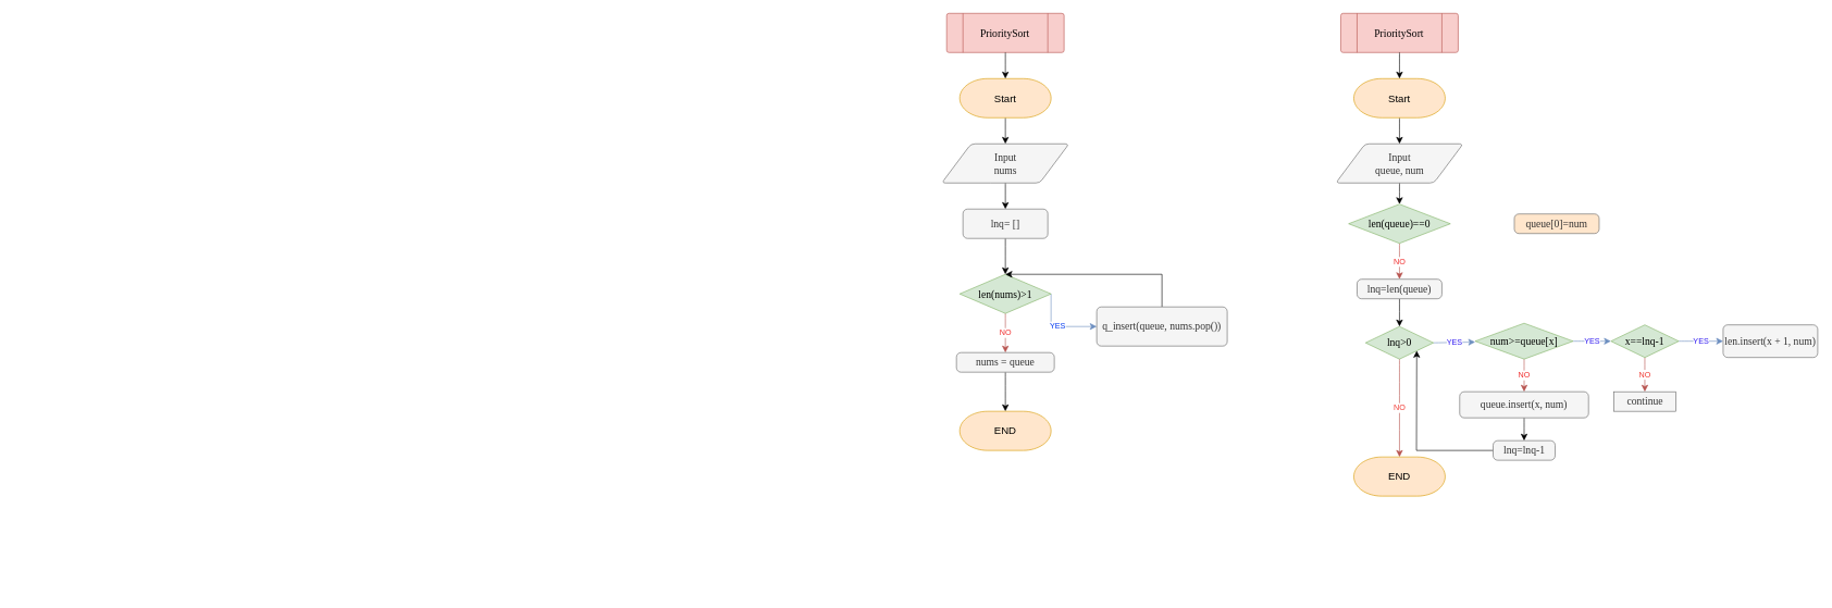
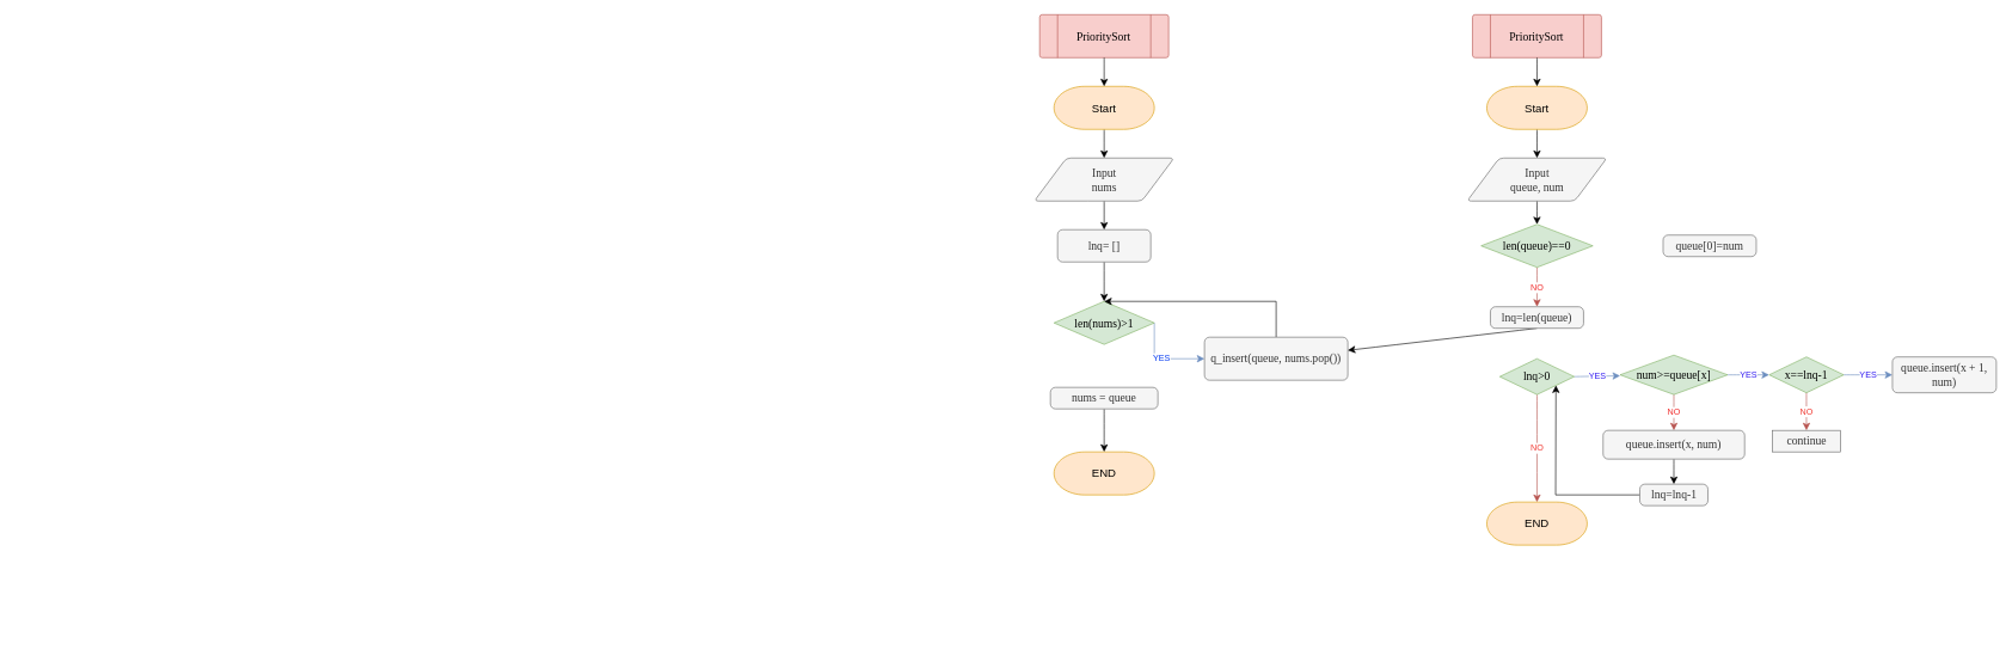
  <mxCell id="0" />
  <mxCell id="1" parent="0" />
  <mxCell id="2" style="edgeStyle=none;curved=1;rounded=1;orthogonalLoop=1;jettySize=auto;html=1;exitX=0.5;exitY=1;exitDx=0;exitDy=0;entryX=1;entryY=0.5;entryDx=0;entryDy=0;strokeWidth=1;fontFamily=Lucida Console;fontSize=12;fontColor=#F0F0F0;startSize=8;endSize=8;" parent="1" edge="1"><mxGeometry relative="1" as="geometry"><Array as="points"><mxPoint x="260" y="910" /><mxPoint x="170" y="320" /></Array><mxPoint x="20" y="740" as="sourcePoint" /></mxGeometry></mxCell>
  <mxCell id="3" value="" style="group" parent="1" vertex="1" connectable="0"><mxGeometry x="1450" y="20" width="180" height="60" as="geometry" /></mxCell>
  <mxCell id="4" value="" style="verticalLabelPosition=bottom;verticalAlign=top;html=1;shape=process;whiteSpace=wrap;rounded=1;size=0.14;arcSize=6;strokeWidth=1;fontFamily=Lucida Console;fontSize=16;fillColor=#f8cecc;strokeColor=#b85450;" parent="3" vertex="1"><mxGeometry width="180" height="60" as="geometry" /></mxCell>
  <mxCell id="5" value="PrioritySort" style="text;strokeColor=none;fillColor=none;html=1;align=center;verticalAlign=middle;whiteSpace=wrap;rounded=0;fontSize=16;fontFamily=Lucida Console;fontColor=#000000;" parent="3" vertex="1"><mxGeometry x="51.429" y="15" width="77.143" height="30" as="geometry" /></mxCell>
  <mxCell id="6" style="edgeStyle=none;curved=1;rounded=0;orthogonalLoop=1;jettySize=auto;html=1;exitX=0.5;exitY=1;exitDx=0;exitDy=0;exitPerimeter=0;fontSize=12;startSize=8;endSize=8;" parent="1" source="7" target="9" edge="1"><mxGeometry relative="1" as="geometry" /></mxCell>
  <mxCell id="7" value="Start" style="strokeWidth=1;html=1;shape=mxgraph.flowchart.terminator;whiteSpace=wrap;fontSize=16;rounded=1;fillColor=#ffe6cc;strokeColor=#d79b00;" parent="1" vertex="1"><mxGeometry x="1470" y="120" width="140" height="60" as="geometry" /></mxCell>
  <mxCell id="8" style="edgeStyle=none;curved=1;rounded=0;orthogonalLoop=1;jettySize=auto;html=1;exitX=0.5;exitY=1;exitDx=0;exitDy=0;fontSize=12;startSize=8;endSize=8;" parent="1" source="9" target="12" edge="1"><mxGeometry relative="1" as="geometry" /></mxCell>
  <mxCell id="9" value="Input&lt;br&gt;nums" style="shape=parallelogram;html=1;strokeWidth=1;perimeter=parallelogramPerimeter;whiteSpace=wrap;rounded=1;arcSize=12;size=0.23;fontFamily=Lucida Console;fontSize=16;fillColor=#f5f5f5;strokeColor=#666666;fontColor=#333333;" parent="1" vertex="1"><mxGeometry x="1442.5" y="220" width="195" height="60" as="geometry" /></mxCell>
  <mxCell id="10" style="edgeStyle=none;curved=1;rounded=0;orthogonalLoop=1;jettySize=auto;html=1;exitX=0.5;exitY=1;exitDx=0;exitDy=0;fontSize=12;startSize=8;endSize=8;" parent="1" source="4" target="7" edge="1"><mxGeometry relative="1" as="geometry" /></mxCell>
  <mxCell id="11" style="edgeStyle=none;curved=1;rounded=0;orthogonalLoop=1;jettySize=auto;html=1;exitX=0.5;exitY=1;exitDx=0;exitDy=0;fontSize=12;startSize=8;endSize=8;" parent="1" source="12" target="15" edge="1"><mxGeometry relative="1" as="geometry" /></mxCell>
  <mxCell id="12" value="&lt;div&gt;&lt;div&gt;lnq= []&lt;/div&gt;&lt;/div&gt;" style="rounded=1;whiteSpace=wrap;html=1;absoluteArcSize=1;arcSize=14;strokeWidth=1;fontFamily=Lucida Console;fontSize=16;fillColor=#f5f5f5;strokeColor=#666666;fontColor=#333333;" parent="1" vertex="1"><mxGeometry x="1475" y="320" width="130" height="45" as="geometry" /></mxCell>
  <mxCell id="13" value="YES" style="edgeStyle=none;rounded=0;orthogonalLoop=1;jettySize=auto;html=1;exitX=1;exitY=0.5;exitDx=0;exitDy=0;exitPerimeter=0;fontSize=12;startSize=8;endSize=8;fillColor=#dae8fc;strokeColor=#6c8ebf;fontColor=#0038F0;entryX=0;entryY=0.5;entryDx=0;entryDy=0;" parent="1" source="15" target="17" edge="1"><mxGeometry x="-0.0" relative="1" as="geometry"><Array as="points"><mxPoint x="1610" y="500" /></Array><mxPoint as="offset" /></mxGeometry></mxCell>
- <mxCell id="14" value="NO" style="edgeStyle=none;curved=1;rounded=0;orthogonalLoop=1;jettySize=auto;html=1;exitX=0.5;exitY=1;exitDx=0;exitDy=0;exitPerimeter=0;fontSize=12;startSize=8;endSize=8;fontColor=#F02B2B;fillColor=#f8cecc;strokeColor=#b85450;" parent="1" source="15" target="19" edge="1"><mxGeometry relative="1" as="geometry" /></mxCell>
  <mxCell id="15" value="&lt;div&gt;len(nums)&amp;gt;1&lt;/div&gt;" style="strokeWidth=1;html=1;shape=mxgraph.flowchart.decision;whiteSpace=wrap;rounded=1;fontSize=16;fontFamily=Lucida Console;fillColor=#d5e8d4;strokeColor=#82b366;" parent="1" vertex="1"><mxGeometry x="1470" y="420" width="140" height="60" as="geometry" /></mxCell>
  <mxCell id="16" style="edgeStyle=none;rounded=0;orthogonalLoop=1;jettySize=auto;html=1;exitX=0.5;exitY=0;exitDx=0;exitDy=0;entryX=0.5;entryY=0;entryDx=0;entryDy=0;entryPerimeter=0;fontSize=12;startSize=8;endSize=8;" parent="1" source="17" target="15" edge="1"><mxGeometry relative="1" as="geometry"><Array as="points"><mxPoint x="1780" y="420" /></Array></mxGeometry></mxCell>
  <mxCell id="17" value="&lt;div&gt;q_insert(queue, nums.pop())&lt;/div&gt;" style="rounded=1;whiteSpace=wrap;html=1;absoluteArcSize=1;arcSize=14;strokeWidth=1;fontFamily=Lucida Console;fontSize=16;fillColor=#f5f5f5;strokeColor=#666666;fontColor=#333333;" parent="1" vertex="1"><mxGeometry x="1680" y="470" width="200" height="60" as="geometry" /></mxCell>
  <mxCell id="18" style="edgeStyle=none;curved=1;rounded=0;orthogonalLoop=1;jettySize=auto;html=1;exitX=0.5;exitY=1;exitDx=0;exitDy=0;fontSize=12;startSize=8;endSize=8;" parent="1" source="19" target="49" edge="1"><mxGeometry relative="1" as="geometry" /></mxCell>
  <mxCell id="19" value="&lt;div&gt;nums = queue&lt;/div&gt;" style="rounded=1;whiteSpace=wrap;html=1;absoluteArcSize=1;arcSize=14;strokeWidth=1;fontFamily=Lucida Console;fontSize=16;fillColor=#f5f5f5;strokeColor=#666666;fontColor=#333333;" parent="1" vertex="1"><mxGeometry x="1465" y="540" width="150" height="30" as="geometry" /></mxCell>
  <mxCell id="20" value="" style="group" parent="1" vertex="1" connectable="0"><mxGeometry x="2054" y="20" width="180" height="60" as="geometry" /></mxCell>
  <mxCell id="21" value="" style="verticalLabelPosition=bottom;verticalAlign=top;html=1;shape=process;whiteSpace=wrap;rounded=1;size=0.14;arcSize=6;strokeWidth=1;fontFamily=Lucida Console;fontSize=16;fillColor=#f8cecc;strokeColor=#b85450;" parent="20" vertex="1"><mxGeometry width="180" height="60" as="geometry" /></mxCell>
  <mxCell id="22" value="PrioritySort" style="text;strokeColor=none;fillColor=none;html=1;align=center;verticalAlign=middle;whiteSpace=wrap;rounded=0;fontSize=16;fontFamily=Lucida Console;fontColor=#000000;" parent="20" vertex="1"><mxGeometry x="51.429" y="15" width="77.143" height="30" as="geometry" /></mxCell>
  <mxCell id="23" style="edgeStyle=none;curved=1;rounded=0;orthogonalLoop=1;jettySize=auto;html=1;exitX=0.5;exitY=1;exitDx=0;exitDy=0;exitPerimeter=0;fontSize=12;startSize=8;endSize=8;" parent="1" source="24" target="26" edge="1"><mxGeometry relative="1" as="geometry" /></mxCell>
  <mxCell id="24" value="Start" style="strokeWidth=1;html=1;shape=mxgraph.flowchart.terminator;whiteSpace=wrap;fontSize=16;rounded=1;fillColor=#ffe6cc;strokeColor=#d79b00;" parent="1" vertex="1"><mxGeometry x="2074" y="120" width="140" height="60" as="geometry" /></mxCell>
  <mxCell id="25" style="edgeStyle=none;curved=1;rounded=0;orthogonalLoop=1;jettySize=auto;html=1;exitX=0.5;exitY=1;exitDx=0;exitDy=0;fontSize=12;startSize=8;endSize=8;" parent="1" source="26" target="29" edge="1"><mxGeometry relative="1" as="geometry" /></mxCell>
  <mxCell id="26" value="Input&lt;br&gt;queue, num" style="shape=parallelogram;html=1;strokeWidth=1;perimeter=parallelogramPerimeter;whiteSpace=wrap;rounded=1;arcSize=12;size=0.23;fontFamily=Lucida Console;fontSize=16;fillColor=#f5f5f5;strokeColor=#666666;fontColor=#333333;" parent="1" vertex="1"><mxGeometry x="2046.5" y="220" width="195" height="60" as="geometry" /></mxCell>
  <mxCell id="27" style="edgeStyle=none;curved=1;rounded=0;orthogonalLoop=1;jettySize=auto;html=1;exitX=0.5;exitY=1;exitDx=0;exitDy=0;fontSize=12;startSize=8;endSize=8;" parent="1" source="21" target="24" edge="1"><mxGeometry relative="1" as="geometry" /></mxCell>
  <mxCell id="28" value="NO" style="edgeStyle=none;curved=1;rounded=0;orthogonalLoop=1;jettySize=auto;html=1;exitX=0.5;exitY=1;exitDx=0;exitDy=0;exitPerimeter=0;fontSize=12;startSize=8;endSize=8;fontColor=#F02B2B;fillColor=#f8cecc;strokeColor=#b85450;entryX=0.5;entryY=0;entryDx=0;entryDy=0;" parent="1" source="29" target="35" edge="1"><mxGeometry relative="1" as="geometry"><mxPoint x="2180" y="410" as="targetPoint" /></mxGeometry></mxCell>
  <mxCell id="29" value="&lt;div&gt;len(queue)==0&lt;/div&gt;" style="strokeWidth=1;html=1;shape=mxgraph.flowchart.decision;whiteSpace=wrap;rounded=1;fontSize=16;fontFamily=Lucida Console;fillColor=#d5e8d4;strokeColor=#82b366;" parent="1" vertex="1"><mxGeometry x="2066" y="312.5" width="156" height="60" as="geometry" /></mxCell>
- <mxCell id="30" value="&lt;div&gt;queue[0]=num&lt;/div&gt;" style="rounded=1;whiteSpace=wrap;html=1;absoluteArcSize=1;arcSize=14;strokeWidth=1;fontFamily=Lucida Console;fontSize=16;fillColor=#ffe6cc;strokeColor=#666666;fontColor=#333333;" parent="1" vertex="1"><mxGeometry x="2320" y="327.5" width="130" height="30" as="geometry" /></mxCell>
+ <mxCell id="30" value="&lt;div&gt;queue[0]=num&lt;/div&gt;" style="rounded=1;whiteSpace=wrap;html=1;absoluteArcSize=1;arcSize=14;strokeWidth=1;fontFamily=Lucida Console;fontSize=16;fillColor=#f5f5f5;strokeColor=#666666;fontColor=#333333;" parent="1" vertex="1"><mxGeometry x="2320" y="327.5" width="130" height="30" as="geometry" /></mxCell>
  <mxCell id="31" value="YES" style="edgeStyle=none;curved=1;rounded=0;orthogonalLoop=1;jettySize=auto;html=1;exitX=1;exitY=0.5;exitDx=0;exitDy=0;exitPerimeter=0;fontSize=12;startSize=8;endSize=8;fillColor=#dae8fc;strokeColor=#6c8ebf;fontColor=#301AF0;" parent="1" source="33" target="38" edge="1"><mxGeometry relative="1" as="geometry" /></mxCell>
  <mxCell id="32" value="NO" style="edgeStyle=none;curved=1;rounded=0;orthogonalLoop=1;jettySize=auto;html=1;exitX=0.5;exitY=1;exitDx=0;exitDy=0;exitPerimeter=0;fontSize=12;startSize=8;endSize=8;fillColor=#f8cecc;strokeColor=#b85450;fontColor=#F03932;" parent="1" source="33" target="48" edge="1"><mxGeometry relative="1" as="geometry" /></mxCell>
  <mxCell id="33" value="&lt;div&gt;lnq&amp;gt;0&lt;/div&gt;" style="strokeWidth=1;html=1;shape=mxgraph.flowchart.decision;whiteSpace=wrap;rounded=1;fontSize=16;fontFamily=Lucida Console;fillColor=#d5e8d4;strokeColor=#82b366;" parent="1" vertex="1"><mxGeometry x="2092" y="500" width="104" height="50" as="geometry" /></mxCell>
- <mxCell id="34" style="edgeStyle=none;curved=1;rounded=0;orthogonalLoop=1;jettySize=auto;html=1;exitX=0.5;exitY=1;exitDx=0;exitDy=0;fontSize=12;startSize=8;endSize=8;" parent="1" source="35" target="33" edge="1"><mxGeometry relative="1" as="geometry" /></mxCell>
+ <mxCell id="34" style="edgeStyle=none;curved=1;rounded=0;orthogonalLoop=1;jettySize=auto;html=1;exitX=0.5;exitY=1;exitDx=0;exitDy=0;fontSize=12;startSize=8;endSize=8;" parent="1" source="35" target="17" edge="1"><mxGeometry relative="1" as="geometry" /></mxCell>
  <mxCell id="35" value="&lt;div&gt;lnq=len(queue)&lt;/div&gt;" style="rounded=1;whiteSpace=wrap;html=1;absoluteArcSize=1;arcSize=14;strokeWidth=1;fontFamily=Lucida Console;fontSize=16;fillColor=#f5f5f5;strokeColor=#666666;fontColor=#333333;" parent="1" vertex="1"><mxGeometry x="2079" y="427.5" width="130" height="30" as="geometry" /></mxCell>
  <mxCell id="36" value="YES" style="edgeStyle=none;curved=1;rounded=0;orthogonalLoop=1;jettySize=auto;html=1;exitX=1;exitY=0.5;exitDx=0;exitDy=0;exitPerimeter=0;entryX=0;entryY=0.5;entryDx=0;entryDy=0;entryPerimeter=0;fontSize=12;startSize=8;endSize=8;fillColor=#dae8fc;strokeColor=#6c8ebf;fontColor=#301AF0;" parent="1" source="38" target="41" edge="1"><mxGeometry relative="1" as="geometry" /></mxCell>
  <mxCell id="37" value="NO" style="edgeStyle=none;curved=1;rounded=0;orthogonalLoop=1;jettySize=auto;html=1;exitX=0.5;exitY=1;exitDx=0;exitDy=0;exitPerimeter=0;fontSize=12;startSize=8;endSize=8;fillColor=#f8cecc;strokeColor=#b85450;fontColor=#F02B2B;" parent="1" source="38" target="45" edge="1"><mxGeometry relative="1" as="geometry" /></mxCell>
  <mxCell id="38" value="&lt;div&gt;num&amp;gt;=queue[x]&lt;/div&gt;" style="strokeWidth=1;html=1;shape=mxgraph.flowchart.decision;whiteSpace=wrap;rounded=1;fontSize=16;fontFamily=Lucida Console;fillColor=#d5e8d4;strokeColor=#82b366;" parent="1" vertex="1"><mxGeometry x="2260" y="495" width="150" height="55" as="geometry" /></mxCell>
  <mxCell id="39" value="YES" style="edgeStyle=none;curved=1;rounded=0;orthogonalLoop=1;jettySize=auto;html=1;exitX=1;exitY=0.5;exitDx=0;exitDy=0;exitPerimeter=0;fontSize=12;startSize=8;endSize=8;fillColor=#dae8fc;strokeColor=#6c8ebf;fontColor=#301AF0;" parent="1" source="41" target="42" edge="1"><mxGeometry relative="1" as="geometry" /></mxCell>
  <mxCell id="40" value="NO" style="edgeStyle=none;curved=1;rounded=0;orthogonalLoop=1;jettySize=auto;html=1;exitX=0.5;exitY=1;exitDx=0;exitDy=0;exitPerimeter=0;fontSize=12;startSize=8;endSize=8;fontColor=#F03932;fillColor=#f8cecc;strokeColor=#b85450;" parent="1" source="41" target="43" edge="1"><mxGeometry relative="1" as="geometry" /></mxCell>
  <mxCell id="41" value="&lt;div&gt;x==lnq-1&lt;/div&gt;" style="strokeWidth=1;html=1;shape=mxgraph.flowchart.decision;whiteSpace=wrap;rounded=1;fontSize=16;fontFamily=Lucida Console;fillColor=#d5e8d4;strokeColor=#82b366;" parent="1" vertex="1"><mxGeometry x="2468" y="497.5" width="104" height="50" as="geometry" /></mxCell>
- <mxCell id="42" value="&lt;div&gt;len.insert(x + 1, num)&lt;/div&gt;" style="rounded=1;whiteSpace=wrap;html=1;absoluteArcSize=1;arcSize=14;strokeWidth=1;fontFamily=Lucida Console;fontSize=16;fillColor=#f5f5f5;strokeColor=#666666;fontColor=#333333;" parent="1" vertex="1"><mxGeometry x="2640" y="497.5" width="145" height="50" as="geometry" /></mxCell>
+ <mxCell id="42" value="&lt;div&gt;queue.insert(x + 1, num)&lt;/div&gt;" style="rounded=1;whiteSpace=wrap;html=1;absoluteArcSize=1;arcSize=14;strokeWidth=1;fontFamily=Lucida Console;fontSize=16;fillColor=#f5f5f5;strokeColor=#666666;fontColor=#333333;" parent="1" vertex="1"><mxGeometry x="2640" y="497.5" width="145" height="50" as="geometry" /></mxCell>
  <mxCell id="43" value="&lt;div&gt;continue&lt;/div&gt;" style="whiteSpace=wrap;html=1;absoluteArcSize=1;arcSize=14;strokeWidth=1;fontFamily=Lucida Console;fontSize=16;fillColor=#f5f5f5;strokeColor=#666666;fontColor=#333333;rounded=0;" parent="1" vertex="1"><mxGeometry x="2472.5" y="600" width="95" height="30" as="geometry" /></mxCell>
  <mxCell id="44" style="edgeStyle=none;curved=1;rounded=0;orthogonalLoop=1;jettySize=auto;html=1;exitX=0.5;exitY=1;exitDx=0;exitDy=0;entryX=0.5;entryY=0;entryDx=0;entryDy=0;fontSize=12;startSize=8;endSize=8;" parent="1" source="45" target="47" edge="1"><mxGeometry relative="1" as="geometry" /></mxCell>
  <mxCell id="45" value="&lt;div&gt;queue.insert(x, num)&lt;/div&gt;" style="rounded=1;whiteSpace=wrap;html=1;absoluteArcSize=1;arcSize=14;strokeWidth=1;fontFamily=Lucida Console;fontSize=16;fillColor=#f5f5f5;strokeColor=#666666;fontColor=#333333;" parent="1" vertex="1"><mxGeometry x="2236.25" y="600" width="197.5" height="40" as="geometry" /></mxCell>
  <mxCell id="46" style="edgeStyle=none;rounded=0;orthogonalLoop=1;jettySize=auto;html=1;exitX=0;exitY=0.5;exitDx=0;exitDy=0;entryX=0.754;entryY=0.743;entryDx=0;entryDy=0;entryPerimeter=0;fontSize=12;startSize=8;endSize=8;" parent="1" source="47" target="33" edge="1"><mxGeometry relative="1" as="geometry"><Array as="points"><mxPoint x="2170" y="690" /></Array></mxGeometry></mxCell>
  <mxCell id="47" value="&lt;div&gt;lnq=lnq-1&lt;/div&gt;" style="rounded=1;whiteSpace=wrap;html=1;absoluteArcSize=1;arcSize=14;strokeWidth=1;fontFamily=Lucida Console;fontSize=16;fillColor=#f5f5f5;strokeColor=#666666;fontColor=#333333;" parent="1" vertex="1"><mxGeometry x="2287.5" y="675" width="95" height="30" as="geometry" /></mxCell>
  <mxCell id="48" value="END" style="strokeWidth=1;html=1;shape=mxgraph.flowchart.terminator;whiteSpace=wrap;fontSize=16;rounded=1;fillColor=#ffe6cc;strokeColor=#d79b00;" parent="1" vertex="1"><mxGeometry x="2074" y="700" width="140" height="60" as="geometry" /></mxCell>
  <mxCell id="49" value="END" style="strokeWidth=1;html=1;shape=mxgraph.flowchart.terminator;whiteSpace=wrap;fontSize=16;rounded=1;fillColor=#ffe6cc;strokeColor=#d79b00;" parent="1" vertex="1"><mxGeometry x="1470" y="630" width="140" height="60" as="geometry" /></mxCell>
